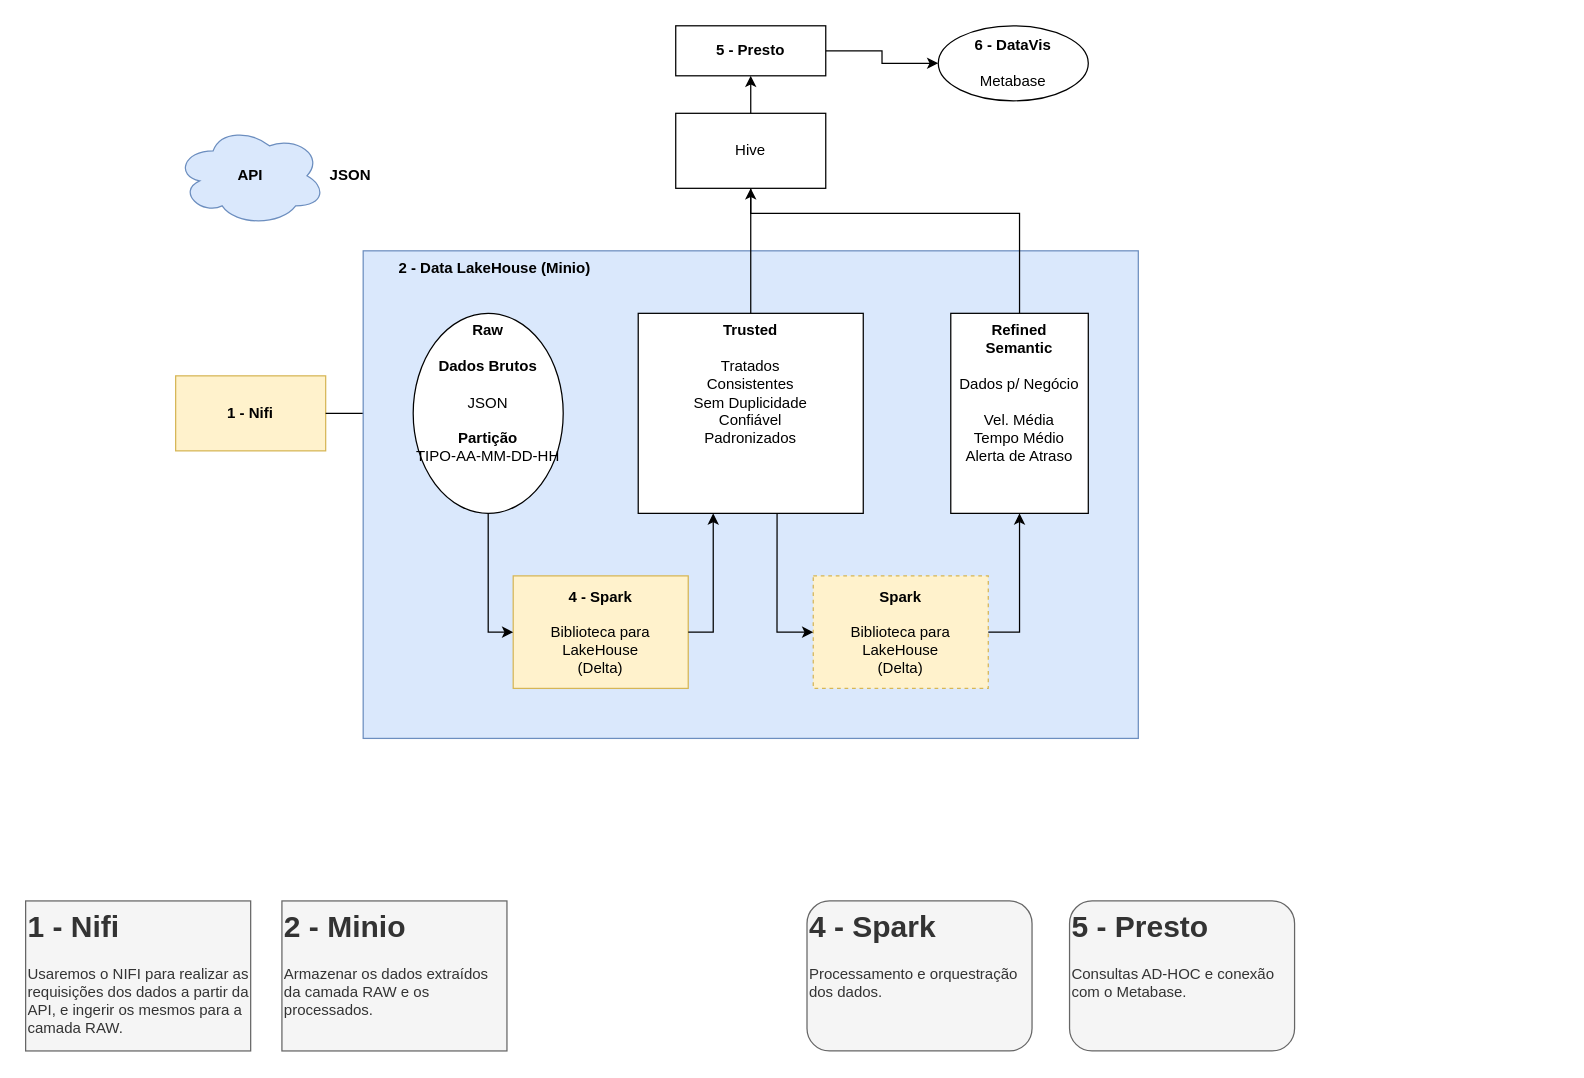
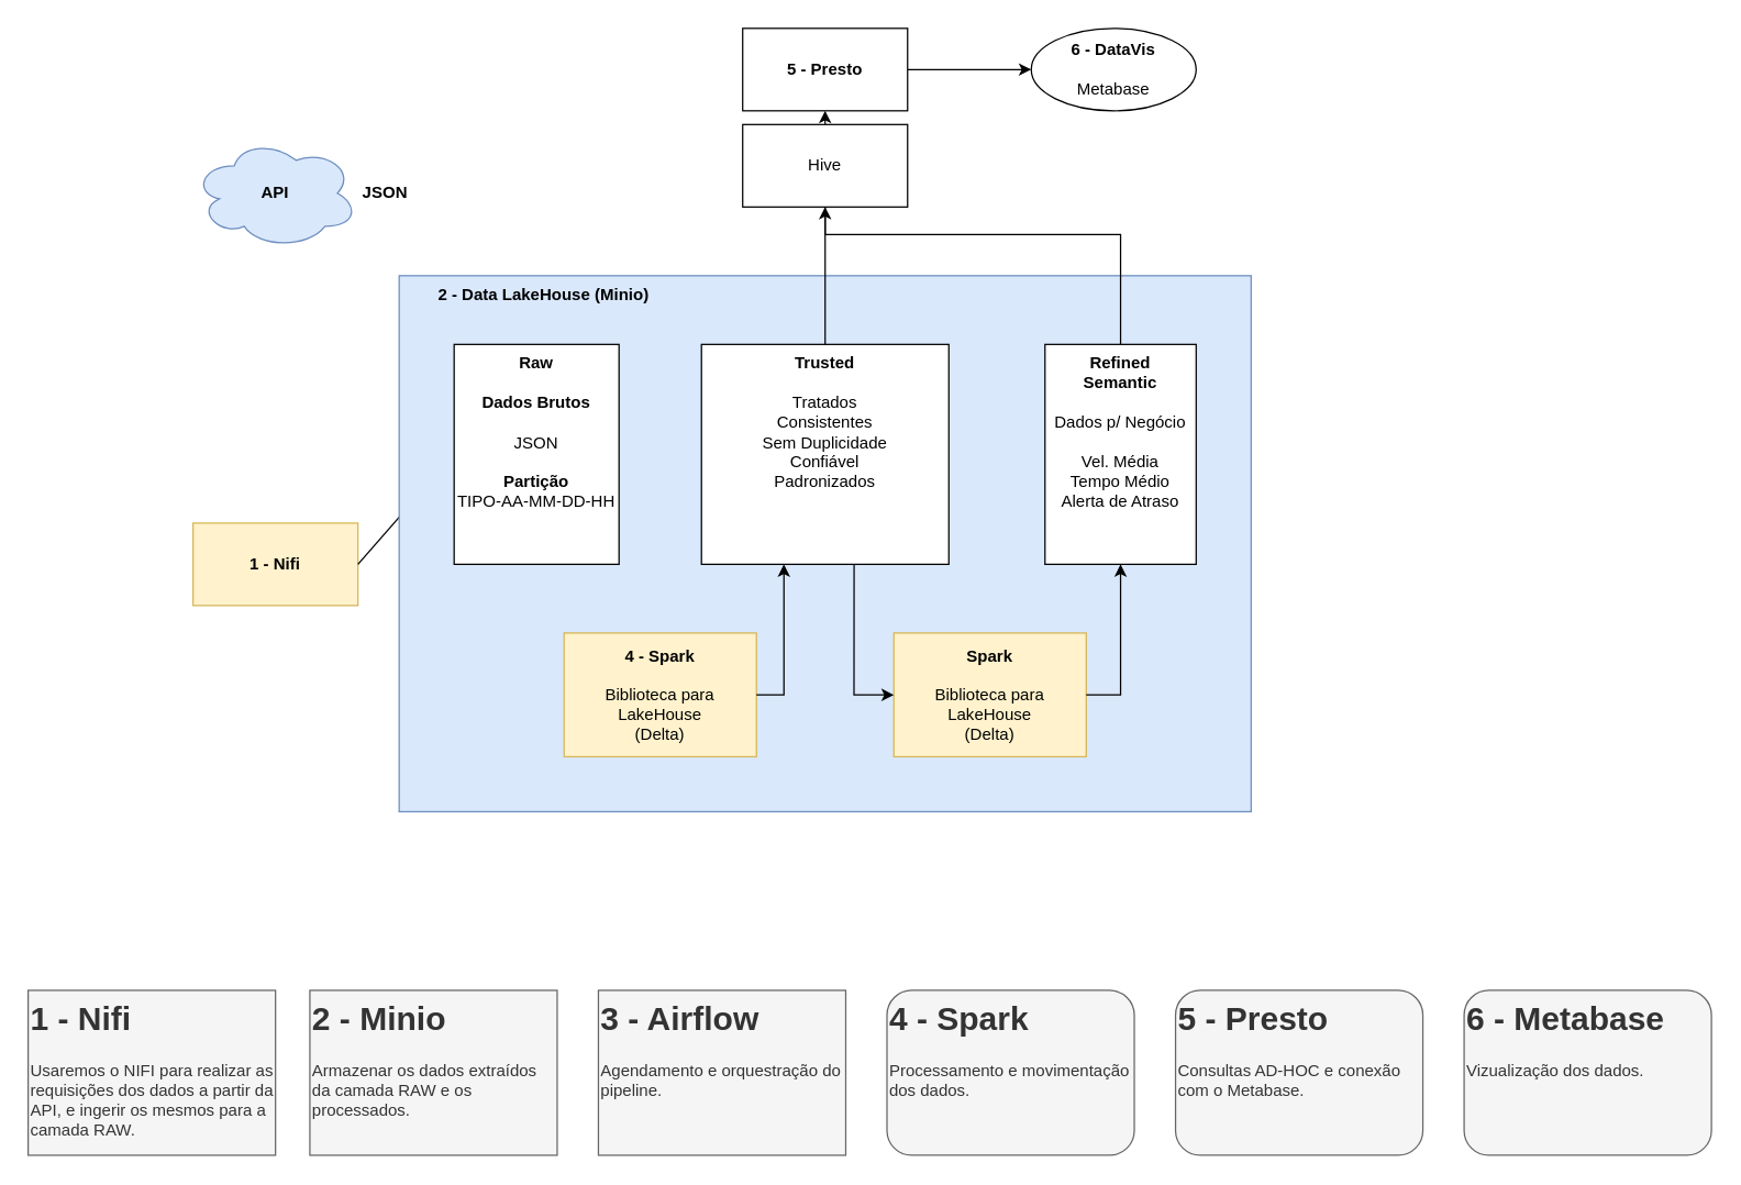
  <mxCell id="0" />
  <mxCell id="1" parent="0" />
  <mxCell id="2" value="JSON" style="text;html=1;align=center;verticalAlign=middle;whiteSpace=wrap;rounded=0;fontStyle=1" vertex="1" parent="1"><mxGeometry x="250" y="125" width="60" height="30" as="geometry" /></mxCell>
- <mxCell id="3" value="&lt;div&gt;&lt;b&gt;1 - Nifi&lt;/b&gt;&lt;/div&gt;" style="rounded=0;whiteSpace=wrap;html=1;fillColor=#fff2cc;strokeColor=#d6b656;" vertex="1" parent="1"><mxGeometry x="140" y="300" width="120" height="60" as="geometry" /></mxCell>
+ <mxCell id="3" value="&lt;div&gt;&lt;b&gt;1 - Nifi&lt;/b&gt;&lt;/div&gt;" style="rounded=0;whiteSpace=wrap;html=1;fillColor=#fff2cc;strokeColor=#d6b656;" vertex="1" parent="1"><mxGeometry x="140" y="380" width="120" height="60" as="geometry" /></mxCell>
  <mxCell id="4" value="" style="endArrow=classic;html=1;rounded=0;exitX=1;exitY=0.5;exitDx=0;exitDy=0;entryX=0;entryY=0.5;entryDx=0;entryDy=0;" edge="1" parent="1" source="3" target="6"><mxGeometry width="50" height="50" relative="1" as="geometry"><mxPoint x="430" y="130" as="sourcePoint" /><mxPoint x="180" y="150" as="targetPoint" /></mxGeometry></mxCell>
  <mxCell id="5" value="&lt;b&gt;&lt;span style=&quot;white-space: pre;&quot;&gt;&#09;&lt;/span&gt;2 - Data LakeHouse (Minio)&lt;/b&gt;" style="rounded=0;whiteSpace=wrap;html=1;verticalAlign=top;fillColor=#dae8fc;strokeColor=#6c8ebf;align=left;" vertex="1" parent="1"><mxGeometry x="290" y="200" width="620" height="390" as="geometry" /></mxCell>
- <mxCell id="6" value="&lt;b&gt;Raw&lt;/b&gt;&lt;br&gt;&lt;br&gt;&lt;b&gt;Dados Brutos&lt;/b&gt;&lt;br&gt;&lt;br&gt;&lt;div&gt;JSON&lt;br&gt;&lt;br&gt;&lt;b&gt;Partição&lt;/b&gt;&lt;br&gt;TIPO-AA-MM-DD-HH&lt;/div&gt;" style="ellipse;whiteSpace=wrap;html=1;verticalAlign=top;" vertex="1" parent="1"><mxGeometry x="330" y="250" width="120" height="160" as="geometry" /></mxCell>
+ <mxCell id="6" value="&lt;b&gt;Raw&lt;/b&gt;&lt;br&gt;&lt;br&gt;&lt;b&gt;Dados Brutos&lt;/b&gt;&lt;br&gt;&lt;br&gt;&lt;div&gt;JSON&lt;br&gt;&lt;br&gt;&lt;b&gt;Partição&lt;/b&gt;&lt;br&gt;TIPO-AA-MM-DD-HH&lt;/div&gt;" style="rounded=0;whiteSpace=wrap;html=1;verticalAlign=top;" vertex="1" parent="1"><mxGeometry x="330" y="250" width="120" height="160" as="geometry" /></mxCell>
  <mxCell id="7" style="edgeStyle=orthogonalEdgeStyle;rounded=0;orthogonalLoop=1;jettySize=auto;html=1;exitX=0.5;exitY=0;exitDx=0;exitDy=0;entryX=0.5;entryY=1;entryDx=0;entryDy=0;" edge="1" parent="1" source="8" target="20"><mxGeometry relative="1" as="geometry" /></mxCell>
  <mxCell id="8" value="&lt;b&gt;Trusted&lt;/b&gt;&lt;br&gt;&lt;br&gt;&lt;div&gt;Tratados&lt;/div&gt;&lt;div&gt;Consistentes&lt;/div&gt;&lt;div&gt;Sem Duplicidade&lt;br&gt;Confiável&lt;br&gt;Padronizados&lt;/div&gt;" style="rounded=0;whiteSpace=wrap;html=1;verticalAlign=top;" vertex="1" parent="1"><mxGeometry x="510" y="250" width="180" height="160" as="geometry" /></mxCell>
  <mxCell id="9" value="&lt;b&gt;4 - Spark&lt;/b&gt;&lt;div&gt;&lt;br&gt;&lt;/div&gt;&lt;div&gt;Biblioteca para LakeHouse&lt;/div&gt;&lt;div&gt;(Delta)&lt;/div&gt;" style="rounded=0;whiteSpace=wrap;html=1;fillColor=#fff2cc;strokeColor=#d6b656;" vertex="1" parent="1"><mxGeometry x="410" y="460" width="140" height="90" as="geometry" /></mxCell>
- <mxCell id="10" value="" style="endArrow=classic;html=1;rounded=0;exitX=0.5;exitY=1;exitDx=0;exitDy=0;entryX=0;entryY=0.5;entryDx=0;entryDy=0;" edge="1" parent="1" source="6" target="9"><mxGeometry width="50" height="50" relative="1" as="geometry"><mxPoint x="590" y="350" as="sourcePoint" /><mxPoint x="640" y="300" as="targetPoint" /><Array as="points"><mxPoint x="390" y="505" /></Array></mxGeometry></mxCell>
  <mxCell id="11" value="" style="endArrow=classic;html=1;rounded=0;exitX=1;exitY=0.5;exitDx=0;exitDy=0;" edge="1" parent="1" source="9"><mxGeometry width="50" height="50" relative="1" as="geometry"><mxPoint x="590" y="350" as="sourcePoint" /><mxPoint x="570" y="410" as="targetPoint" /><Array as="points"><mxPoint x="570" y="505" /></Array></mxGeometry></mxCell>
  <mxCell id="12" style="edgeStyle=orthogonalEdgeStyle;rounded=0;orthogonalLoop=1;jettySize=auto;html=1;exitX=1;exitY=0.5;exitDx=0;exitDy=0;entryX=0;entryY=0.5;entryDx=0;entryDy=0;" edge="1" parent="1" source="20" target="19"><mxGeometry relative="1" as="geometry" /></mxCell>
  <mxCell id="13" style="edgeStyle=orthogonalEdgeStyle;rounded=0;orthogonalLoop=1;jettySize=auto;html=1;exitX=0.5;exitY=0;exitDx=0;exitDy=0;entryX=0.5;entryY=1;entryDx=0;entryDy=0;" edge="1" parent="1" source="14" target="27"><mxGeometry relative="1" as="geometry"><Array as="points"><mxPoint x="815" y="170" /><mxPoint x="600" y="170" /></Array></mxGeometry></mxCell>
  <mxCell id="14" value="&lt;b&gt;Refined&lt;/b&gt;&lt;br&gt;&lt;b&gt;Semantic&lt;br&gt;&lt;/b&gt;&lt;br&gt;Dados p/ Negócio&lt;br&gt;&lt;br&gt;Vel. Média&lt;br&gt;Tempo Médio&lt;br&gt;Alerta de Atraso&lt;br&gt;&lt;div&gt;&lt;br&gt;&lt;/div&gt;" style="rounded=0;whiteSpace=wrap;html=1;verticalAlign=top;" vertex="1" parent="1"><mxGeometry x="760" y="250" width="110" height="160" as="geometry" /></mxCell>
- <mxCell id="15" value="&lt;b&gt;Spark&lt;/b&gt;&lt;div&gt;&lt;br&gt;&lt;/div&gt;&lt;div&gt;Biblioteca para LakeHouse&lt;/div&gt;&lt;div&gt;(Delta)&lt;/div&gt;" style="rounded=0;whiteSpace=wrap;html=1;fillColor=#fff2cc;strokeColor=#d6b656;dashed=1;" vertex="1" parent="1"><mxGeometry x="650" y="460" width="140" height="90" as="geometry" /></mxCell>
+ <mxCell id="15" value="&lt;b&gt;Spark&lt;/b&gt;&lt;div&gt;&lt;br&gt;&lt;/div&gt;&lt;div&gt;Biblioteca para LakeHouse&lt;/div&gt;&lt;div&gt;(Delta)&lt;/div&gt;" style="rounded=0;whiteSpace=wrap;html=1;fillColor=#fff2cc;strokeColor=#d6b656;" vertex="1" parent="1"><mxGeometry x="650" y="460" width="140" height="90" as="geometry" /></mxCell>
  <mxCell id="16" value="" style="endArrow=classic;html=1;rounded=0;entryX=0;entryY=0.5;entryDx=0;entryDy=0;exitX=0.617;exitY=1;exitDx=0;exitDy=0;exitPerimeter=0;" edge="1" parent="1" source="8" target="15"><mxGeometry width="50" height="50" relative="1" as="geometry"><mxPoint x="621" y="420" as="sourcePoint" /><mxPoint x="860" y="500" as="targetPoint" /><Array as="points"><mxPoint x="621" y="505" /></Array></mxGeometry></mxCell>
  <mxCell id="17" value="" style="endArrow=classic;html=1;rounded=0;exitX=1;exitY=0.5;exitDx=0;exitDy=0;entryX=0.5;entryY=1;entryDx=0;entryDy=0;" edge="1" parent="1" source="15" target="14"><mxGeometry width="50" height="50" relative="1" as="geometry"><mxPoint x="790" y="520" as="sourcePoint" /><mxPoint x="840" y="470" as="targetPoint" /><Array as="points"><mxPoint x="815" y="505" /></Array></mxGeometry></mxCell>
  <mxCell id="18" value="API" style="ellipse;shape=cloud;whiteSpace=wrap;html=1;fontStyle=1;fillColor=#dae8fc;strokeColor=#6c8ebf;" vertex="1" parent="1"><mxGeometry x="140" y="100" width="120" height="80" as="geometry" /></mxCell>
  <mxCell id="19" value="&lt;b&gt;6 - DataVis&lt;br&gt;&lt;/b&gt;&lt;br&gt;Metabase" style="ellipse;whiteSpace=wrap;html=1;" vertex="1" parent="1"><mxGeometry x="750" y="20" width="120" height="60" as="geometry" /></mxCell>
- <mxCell id="20" value="&lt;b&gt;5 - Presto&lt;/b&gt;" style="rounded=0;whiteSpace=wrap;html=1;" vertex="1" parent="1"><mxGeometry x="540" y="20" width="120" height="40" as="geometry" /></mxCell>
+ <mxCell id="20" value="&lt;b&gt;5 - Presto&lt;/b&gt;" style="rounded=0;whiteSpace=wrap;html=1;" vertex="1" parent="1"><mxGeometry x="540" y="20" width="120" height="60" as="geometry" /></mxCell>
  <mxCell id="21" value="&lt;h1 style=&quot;margin-top: 0px;&quot;&gt;1 - Nifi&lt;/h1&gt;&lt;p&gt;Usaremos o NIFI para realizar as requisições dos dados a partir da API, e ingerir os mesmos para a camada RAW.&lt;/p&gt;" style="text;html=1;whiteSpace=wrap;overflow=hidden;rounded=0;fillColor=#f5f5f5;fontColor=#333333;strokeColor=#666666;" vertex="1" parent="1"><mxGeometry x="20" y="720" width="180" height="120" as="geometry" /></mxCell>
  <mxCell id="22" value="&lt;h1 style=&quot;margin-top: 0px;&quot;&gt;2 - Minio&lt;/h1&gt;&lt;p&gt;Armazenar os dados extraídos da camada RAW e os processados.&lt;/p&gt;" style="text;html=1;whiteSpace=wrap;overflow=hidden;rounded=0;fillColor=#f5f5f5;fontColor=#333333;strokeColor=#666666;" vertex="1" parent="1"><mxGeometry x="225" y="720" width="180" height="120" as="geometry" /></mxCell>
- <mxCell id="24" value="&lt;h1 style=&quot;margin-top: 0px;&quot;&gt;4 - Spark&lt;/h1&gt;&lt;p&gt;Processamento e orquestração dos dados.&lt;/p&gt;" style="text;html=1;whiteSpace=wrap;overflow=hidden;rounded=1;fillColor=#f5f5f5;fontColor=#333333;strokeColor=#666666;" vertex="1" parent="1"><mxGeometry x="645" y="720" width="180" height="120" as="geometry" /></mxCell>
+ <mxCell id="23" value="&lt;h1 style=&quot;margin-top: 0px;&quot;&gt;3 - Airflow&lt;/h1&gt;&lt;p&gt;Agendamento e orquestração do pipeline.&lt;/p&gt;" style="text;html=1;whiteSpace=wrap;overflow=hidden;rounded=0;fillColor=#f5f5f5;fontColor=#333333;strokeColor=#666666;" vertex="1" parent="1"><mxGeometry x="435" y="720" width="180" height="120" as="geometry" /></mxCell>
+ <mxCell id="24" value="&lt;h1 style=&quot;margin-top: 0px;&quot;&gt;4 - Spark&lt;/h1&gt;&lt;p&gt;Processamento e movimentação dos dados.&lt;/p&gt;" style="text;html=1;whiteSpace=wrap;overflow=hidden;rounded=1;fillColor=#f5f5f5;fontColor=#333333;strokeColor=#666666;" vertex="1" parent="1"><mxGeometry x="645" y="720" width="180" height="120" as="geometry" /></mxCell>
  <mxCell id="25" value="&lt;h1 style=&quot;margin-top: 0px;&quot;&gt;5 - Presto&lt;/h1&gt;&lt;p&gt;Consultas AD-HOC e conexão com o Metabase.&lt;/p&gt;" style="text;html=1;whiteSpace=wrap;overflow=hidden;rounded=1;fillColor=#f5f5f5;fontColor=#333333;strokeColor=#666666;" vertex="1" parent="1"><mxGeometry x="855" y="720" width="180" height="120" as="geometry" /></mxCell>
+ <mxCell id="26" value="&lt;h1 style=&quot;margin-top: 0px;&quot;&gt;6 - Metabase&lt;/h1&gt;&lt;p&gt;Vizualização dos dados.&lt;/p&gt;" style="text;html=1;whiteSpace=wrap;overflow=hidden;rounded=1;fillColor=#f5f5f5;fontColor=#333333;strokeColor=#666666;" vertex="1" parent="1"><mxGeometry x="1065" y="720" width="180" height="120" as="geometry" /></mxCell>
  <mxCell id="27" value="Hive" style="rounded=0;whiteSpace=wrap;html=1;" vertex="1" parent="1"><mxGeometry x="540" y="90" width="120" height="60" as="geometry" /></mxCell>
